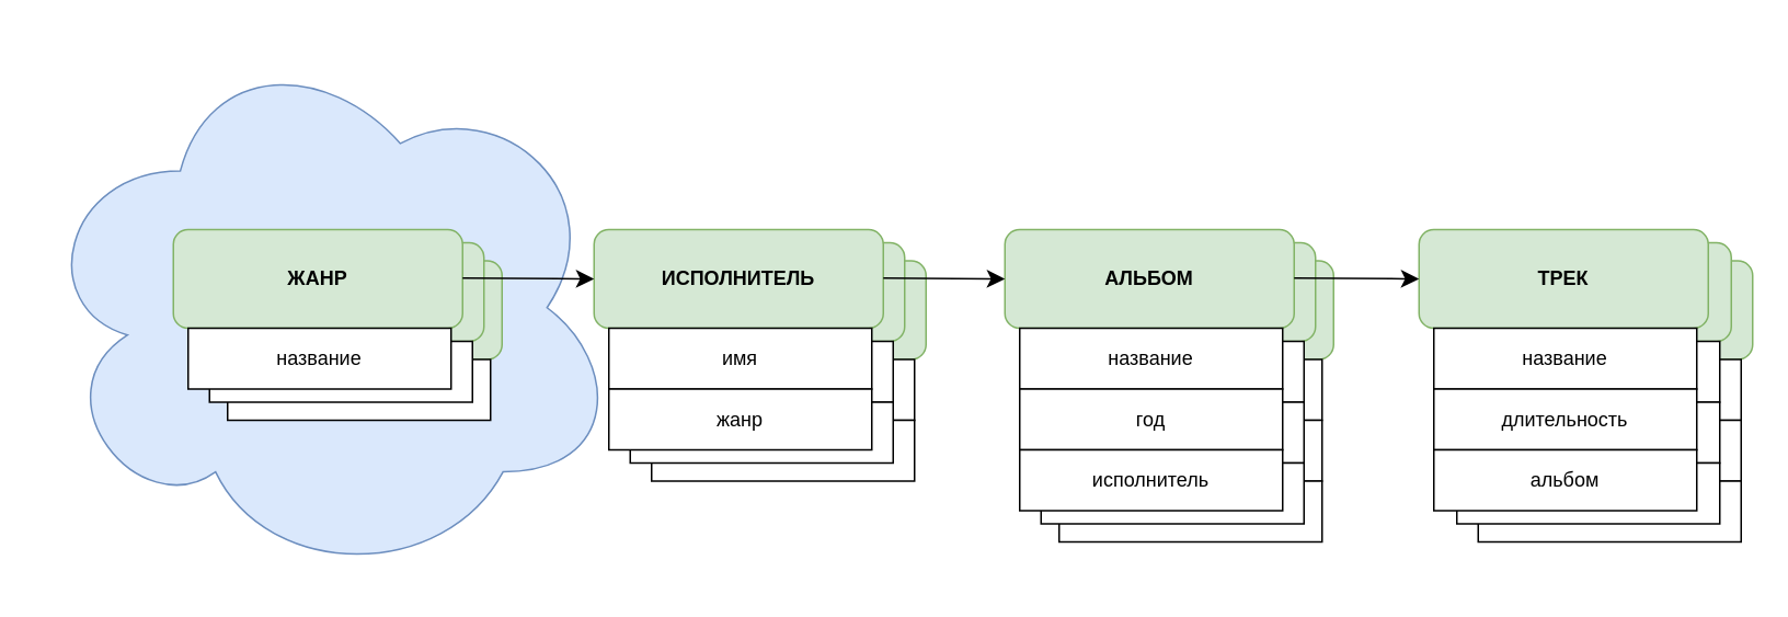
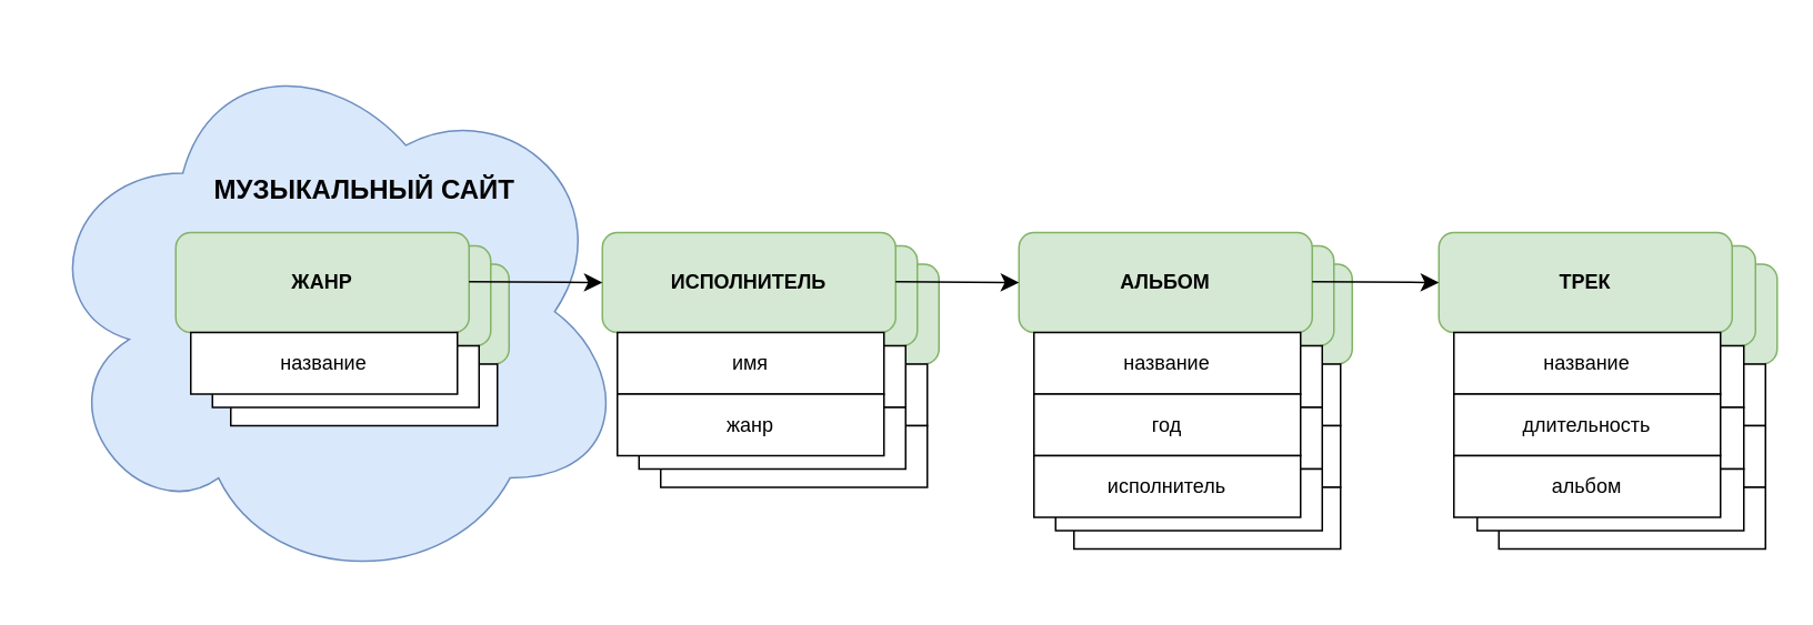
  <mxCell id="0" />
  <mxCell id="1" parent="0" />
  <mxCell id="2" value="" style="ellipse;shape=cloud;whiteSpace=wrap;html=1;fillColor=#dae8fc;strokeColor=#6c8ebf;" parent="1" vertex="1"><mxGeometry x="20" y="20" width="357" height="333" as="geometry" /></mxCell>
  <mxCell id="3" value="&lt;strong&gt;ТРЕК&lt;/strong&gt;" style="rounded=1;whiteSpace=wrap;html=1;fillColor=#d5e8d4;strokeColor=#82b366;" parent="1" vertex="1"><mxGeometry x="890" y="158" width="176" height="60" as="geometry" /></mxCell>
  <mxCell id="4" value="название" style="rounded=0;whiteSpace=wrap;html=1;" parent="1" vertex="1"><mxGeometry x="899" y="218" width="160" height="37" as="geometry" /></mxCell>
  <mxCell id="5" value="длительность" style="rounded=0;whiteSpace=wrap;html=1;" parent="1" vertex="1"><mxGeometry x="899" y="255" width="160" height="37" as="geometry" /></mxCell>
  <mxCell id="6" value="альбом" style="rounded=0;whiteSpace=wrap;html=1;" parent="1" vertex="1"><mxGeometry x="899" y="292" width="160" height="37" as="geometry" /></mxCell>
  <mxCell id="7" value="&lt;strong&gt;ТРЕК&lt;/strong&gt;" style="rounded=1;whiteSpace=wrap;html=1;fillColor=#d5e8d4;strokeColor=#82b366;" parent="1" vertex="1"><mxGeometry x="877" y="147" width="176" height="60" as="geometry" /></mxCell>
  <mxCell id="8" value="название" style="rounded=0;whiteSpace=wrap;html=1;" parent="1" vertex="1"><mxGeometry x="886" y="207" width="160" height="37" as="geometry" /></mxCell>
  <mxCell id="9" value="длительность" style="rounded=0;whiteSpace=wrap;html=1;" parent="1" vertex="1"><mxGeometry x="886" y="244" width="160" height="37" as="geometry" /></mxCell>
  <mxCell id="10" value="альбом" style="rounded=0;whiteSpace=wrap;html=1;" parent="1" vertex="1"><mxGeometry x="886" y="281" width="160" height="37" as="geometry" /></mxCell>
  <mxCell id="11" value="&lt;strong&gt;АЛЬБОМ&lt;/strong&gt;" style="rounded=1;whiteSpace=wrap;html=1;fillColor=#d5e8d4;strokeColor=#82b366;" parent="1" vertex="1"><mxGeometry x="635" y="158" width="176" height="60" as="geometry" /></mxCell>
  <mxCell id="12" value="название" style="rounded=0;whiteSpace=wrap;html=1;" parent="1" vertex="1"><mxGeometry x="644" y="218" width="160" height="37" as="geometry" /></mxCell>
  <mxCell id="13" value="год" style="rounded=0;whiteSpace=wrap;html=1;" parent="1" vertex="1"><mxGeometry x="644" y="255" width="160" height="37" as="geometry" /></mxCell>
  <mxCell id="14" value="исполнитель" style="rounded=0;whiteSpace=wrap;html=1;" parent="1" vertex="1"><mxGeometry x="644" y="292" width="160" height="37" as="geometry" /></mxCell>
  <mxCell id="15" value="&lt;strong&gt;АЛЬБОМ&lt;/strong&gt;" style="rounded=1;whiteSpace=wrap;html=1;fillColor=#d5e8d4;strokeColor=#82b366;" parent="1" vertex="1"><mxGeometry x="624" y="147" width="176" height="60" as="geometry" /></mxCell>
  <mxCell id="16" value="название" style="rounded=0;whiteSpace=wrap;html=1;" parent="1" vertex="1"><mxGeometry x="633" y="207" width="160" height="37" as="geometry" /></mxCell>
  <mxCell id="17" value="год" style="rounded=0;whiteSpace=wrap;html=1;" parent="1" vertex="1"><mxGeometry x="633" y="244" width="160" height="37" as="geometry" /></mxCell>
  <mxCell id="18" value="исполнитель" style="rounded=0;whiteSpace=wrap;html=1;" parent="1" vertex="1"><mxGeometry x="633" y="281" width="160" height="37" as="geometry" /></mxCell>
  <mxCell id="19" value="&lt;strong&gt;ИСПОЛНИТЕЛЬ&lt;/strong&gt;" style="rounded=1;whiteSpace=wrap;html=1;fillColor=#d5e8d4;strokeColor=#82b366;" parent="1" vertex="1"><mxGeometry x="387" y="158" width="176" height="60" as="geometry" /></mxCell>
  <mxCell id="20" value="имя" style="rounded=0;whiteSpace=wrap;html=1;" parent="1" vertex="1"><mxGeometry x="396" y="218" width="160" height="37" as="geometry" /></mxCell>
  <mxCell id="21" value="жанр" style="rounded=0;whiteSpace=wrap;html=1;" parent="1" vertex="1"><mxGeometry x="396" y="255" width="160" height="37" as="geometry" /></mxCell>
  <mxCell id="22" value="&lt;strong&gt;ИСПОЛНИТЕЛЬ&lt;/strong&gt;" style="rounded=1;whiteSpace=wrap;html=1;fillColor=#d5e8d4;strokeColor=#82b366;" parent="1" vertex="1"><mxGeometry x="374" y="147" width="176" height="60" as="geometry" /></mxCell>
  <mxCell id="23" value="имя" style="rounded=0;whiteSpace=wrap;html=1;" parent="1" vertex="1"><mxGeometry x="383" y="207" width="160" height="37" as="geometry" /></mxCell>
  <mxCell id="24" value="жанр" style="rounded=0;whiteSpace=wrap;html=1;" parent="1" vertex="1"><mxGeometry x="383" y="244" width="160" height="37" as="geometry" /></mxCell>
  <mxCell id="25" value="&lt;strong&gt;ЖАНР&lt;/strong&gt;" style="rounded=1;whiteSpace=wrap;html=1;fillColor=#d5e8d4;strokeColor=#82b366;" parent="1" vertex="1"><mxGeometry x="129" y="158" width="176" height="60" as="geometry" /></mxCell>
  <mxCell id="26" value="название" style="rounded=0;whiteSpace=wrap;html=1;" parent="1" vertex="1"><mxGeometry x="138" y="218" width="160" height="37" as="geometry" /></mxCell>
  <mxCell id="27" value="&lt;strong&gt;ЖАНР&lt;/strong&gt;" style="rounded=1;whiteSpace=wrap;html=1;fillColor=#d5e8d4;strokeColor=#82b366;" parent="1" vertex="1"><mxGeometry x="118" y="147" width="176" height="60" as="geometry" /></mxCell>
  <mxCell id="28" value="название" style="rounded=0;whiteSpace=wrap;html=1;" parent="1" vertex="1"><mxGeometry x="127" y="207" width="160" height="37" as="geometry" /></mxCell>
  <mxCell id="29" value="&lt;strong&gt;ЖАНР&lt;/strong&gt;" style="rounded=1;whiteSpace=wrap;html=1;fillColor=#d5e8d4;strokeColor=#82b366;" parent="1" vertex="1"><mxGeometry x="105" y="139" width="176" height="60" as="geometry" /></mxCell>
  <mxCell id="30" value="название" style="rounded=0;whiteSpace=wrap;html=1;" parent="1" vertex="1"><mxGeometry x="114" y="199" width="160" height="37" as="geometry" /></mxCell>
  <mxCell id="31" value="&lt;strong&gt;ИСПОЛНИТЕЛЬ&lt;/strong&gt;" style="rounded=1;whiteSpace=wrap;html=1;fillColor=#d5e8d4;strokeColor=#82b366;" parent="1" vertex="1"><mxGeometry x="361" y="139" width="176" height="60" as="geometry" /></mxCell>
  <mxCell id="32" value="имя" style="rounded=0;whiteSpace=wrap;html=1;" parent="1" vertex="1"><mxGeometry x="370" y="199" width="160" height="37" as="geometry" /></mxCell>
  <mxCell id="33" value="жанр" style="rounded=0;whiteSpace=wrap;html=1;" parent="1" vertex="1"><mxGeometry x="370" y="236" width="160" height="37" as="geometry" /></mxCell>
  <mxCell id="34" value="&lt;strong&gt;АЛЬБОМ&lt;/strong&gt;" style="rounded=1;whiteSpace=wrap;html=1;fillColor=#d5e8d4;strokeColor=#82b366;" parent="1" vertex="1"><mxGeometry x="611" y="139" width="176" height="60" as="geometry" /></mxCell>
  <mxCell id="35" value="название" style="rounded=0;whiteSpace=wrap;html=1;" parent="1" vertex="1"><mxGeometry x="620" y="199" width="160" height="37" as="geometry" /></mxCell>
  <mxCell id="36" value="год" style="rounded=0;whiteSpace=wrap;html=1;" parent="1" vertex="1"><mxGeometry x="620" y="236" width="160" height="37" as="geometry" /></mxCell>
  <mxCell id="37" value="исполнитель" style="rounded=0;whiteSpace=wrap;html=1;" parent="1" vertex="1"><mxGeometry x="620" y="273" width="160" height="37" as="geometry" /></mxCell>
  <mxCell id="38" value="&lt;strong&gt;ТРЕК&lt;/strong&gt;" style="rounded=1;whiteSpace=wrap;html=1;fillColor=#d5e8d4;strokeColor=#82b366;" parent="1" vertex="1"><mxGeometry x="863" y="139" width="176" height="60" as="geometry" /></mxCell>
  <mxCell id="39" value="название" style="rounded=0;whiteSpace=wrap;html=1;" parent="1" vertex="1"><mxGeometry x="872" y="199" width="160" height="37" as="geometry" /></mxCell>
  <mxCell id="40" value="длительность" style="rounded=0;whiteSpace=wrap;html=1;" parent="1" vertex="1"><mxGeometry x="872" y="236" width="160" height="37" as="geometry" /></mxCell>
  <mxCell id="41" value="альбом" style="rounded=0;whiteSpace=wrap;html=1;" parent="1" vertex="1"><mxGeometry x="872" y="273" width="160" height="37" as="geometry" /></mxCell>
  <mxCell id="42" value="" style="edgeStyle=none;orthogonalLoop=1;jettySize=auto;html=1;rounded=0;fontSize=12;startSize=8;endSize=8;curved=1;entryX=0;entryY=0.5;entryDx=0;entryDy=0;" parent="1" target="31" edge="1"><mxGeometry width="140" relative="1" as="geometry"><mxPoint x="281" y="168.5" as="sourcePoint" /><mxPoint x="367" y="169" as="targetPoint" /><Array as="points" /></mxGeometry></mxCell>
  <mxCell id="43" value="" style="edgeStyle=none;orthogonalLoop=1;jettySize=auto;html=1;rounded=0;fontSize=12;startSize=8;endSize=8;curved=1;entryX=0;entryY=0.5;entryDx=0;entryDy=0;" parent="1" target="34" edge="1"><mxGeometry width="140" relative="1" as="geometry"><mxPoint x="537" y="168.5" as="sourcePoint" /><mxPoint x="677" y="168.5" as="targetPoint" /><Array as="points" /></mxGeometry></mxCell>
  <mxCell id="44" value="" style="edgeStyle=none;orthogonalLoop=1;jettySize=auto;html=1;rounded=0;fontSize=12;startSize=8;endSize=8;curved=1;entryX=0;entryY=0.5;entryDx=0;entryDy=0;" parent="1" target="38" edge="1"><mxGeometry width="140" relative="1" as="geometry"><mxPoint x="787" y="168.5" as="sourcePoint" /><mxPoint x="927" y="168.5" as="targetPoint" /><Array as="points" /></mxGeometry></mxCell>
+ <mxCell id="45" value="&lt;b&gt;МУЗЫКАЛЬНЫЙ САЙТ&lt;/b&gt;" style="text;strokeColor=none;fillColor=none;html=1;align=center;verticalAlign=middle;whiteSpace=wrap;rounded=0;fontSize=16;" parent="1" vertex="1"><mxGeometry x="109.5" y="98" width="217" height="30" as="geometry" /></mxCell>
